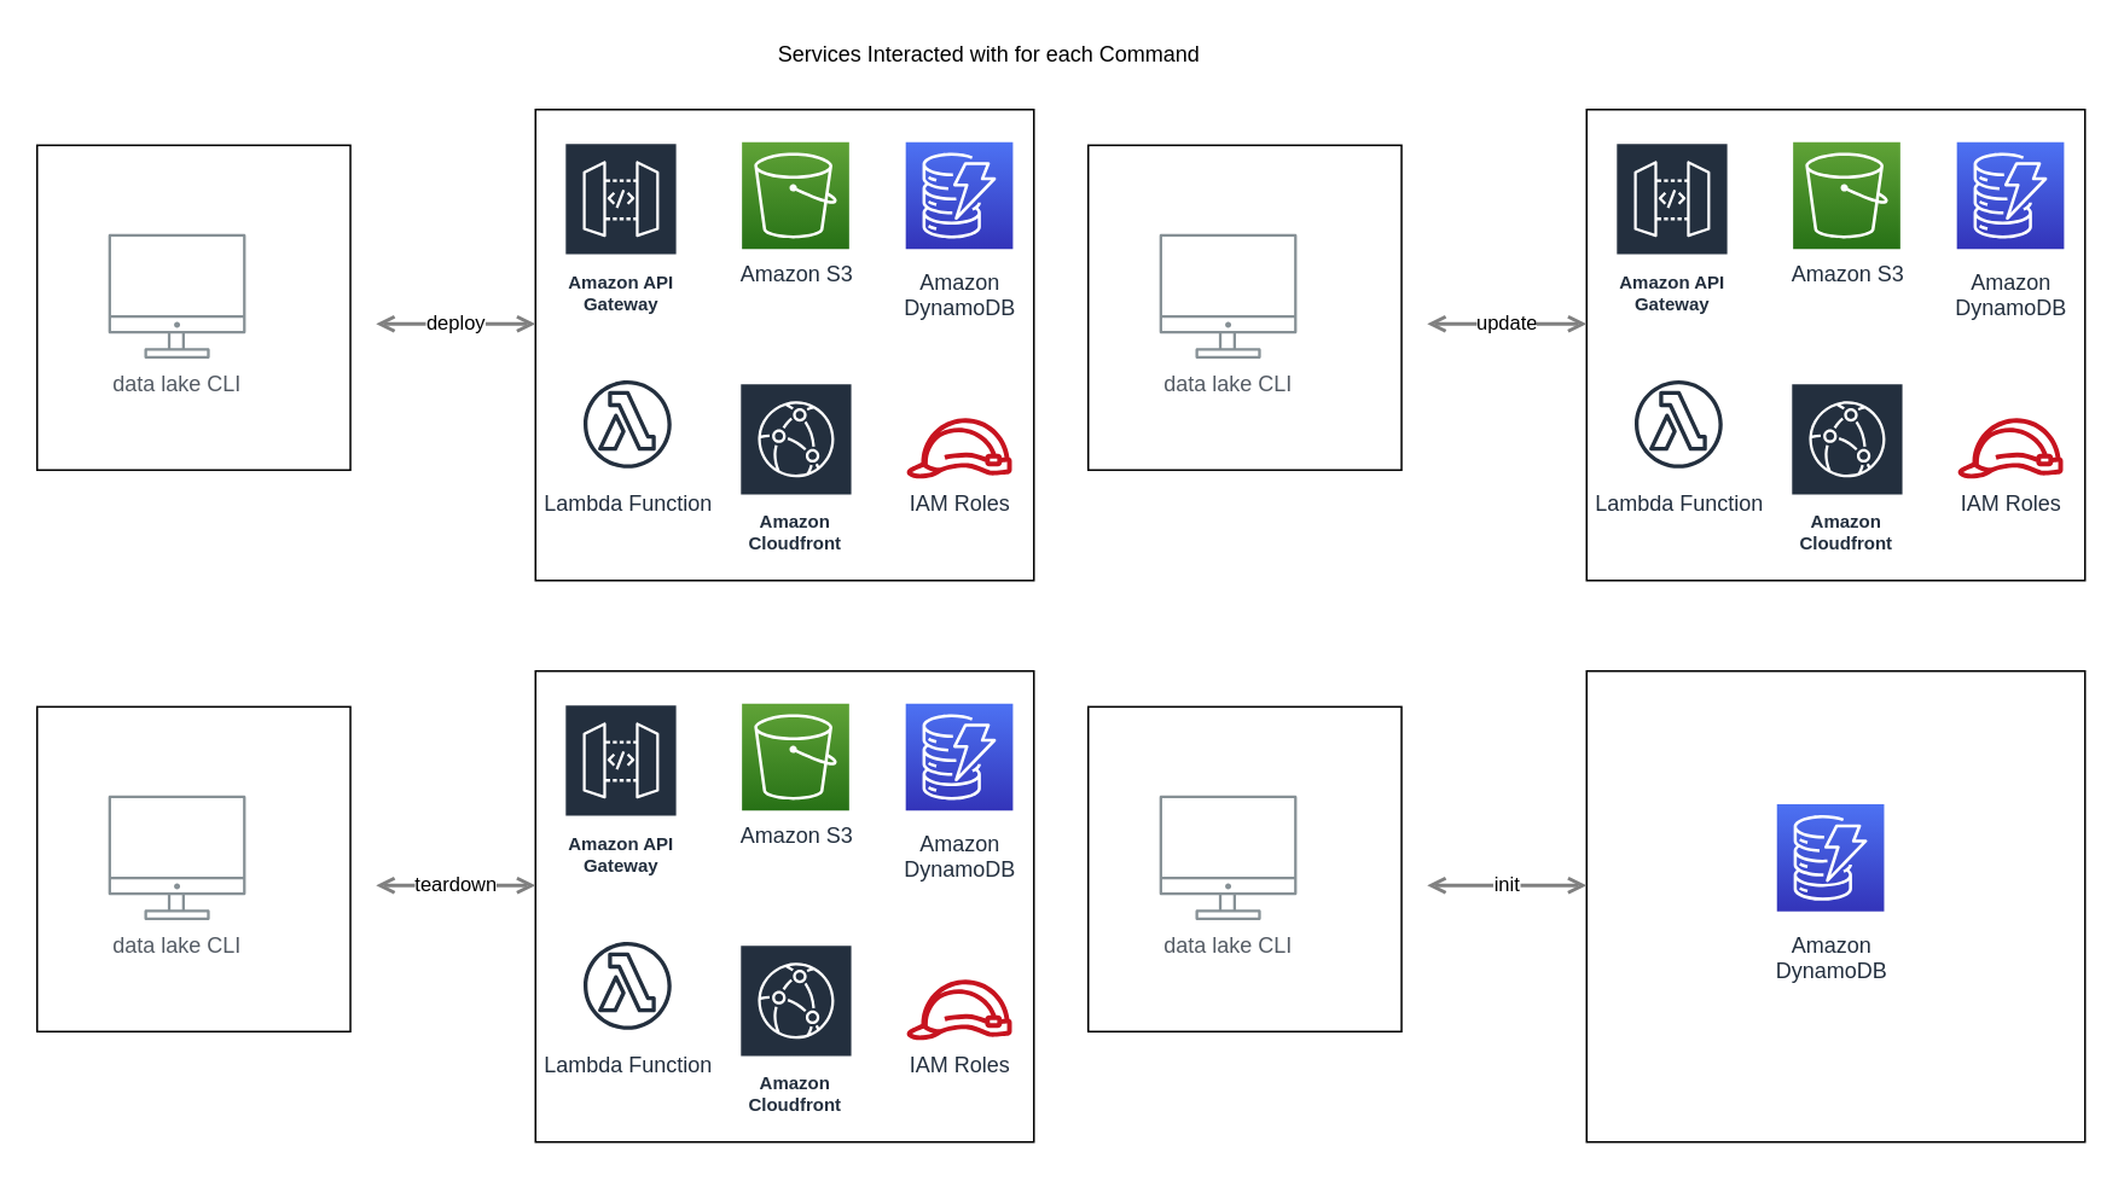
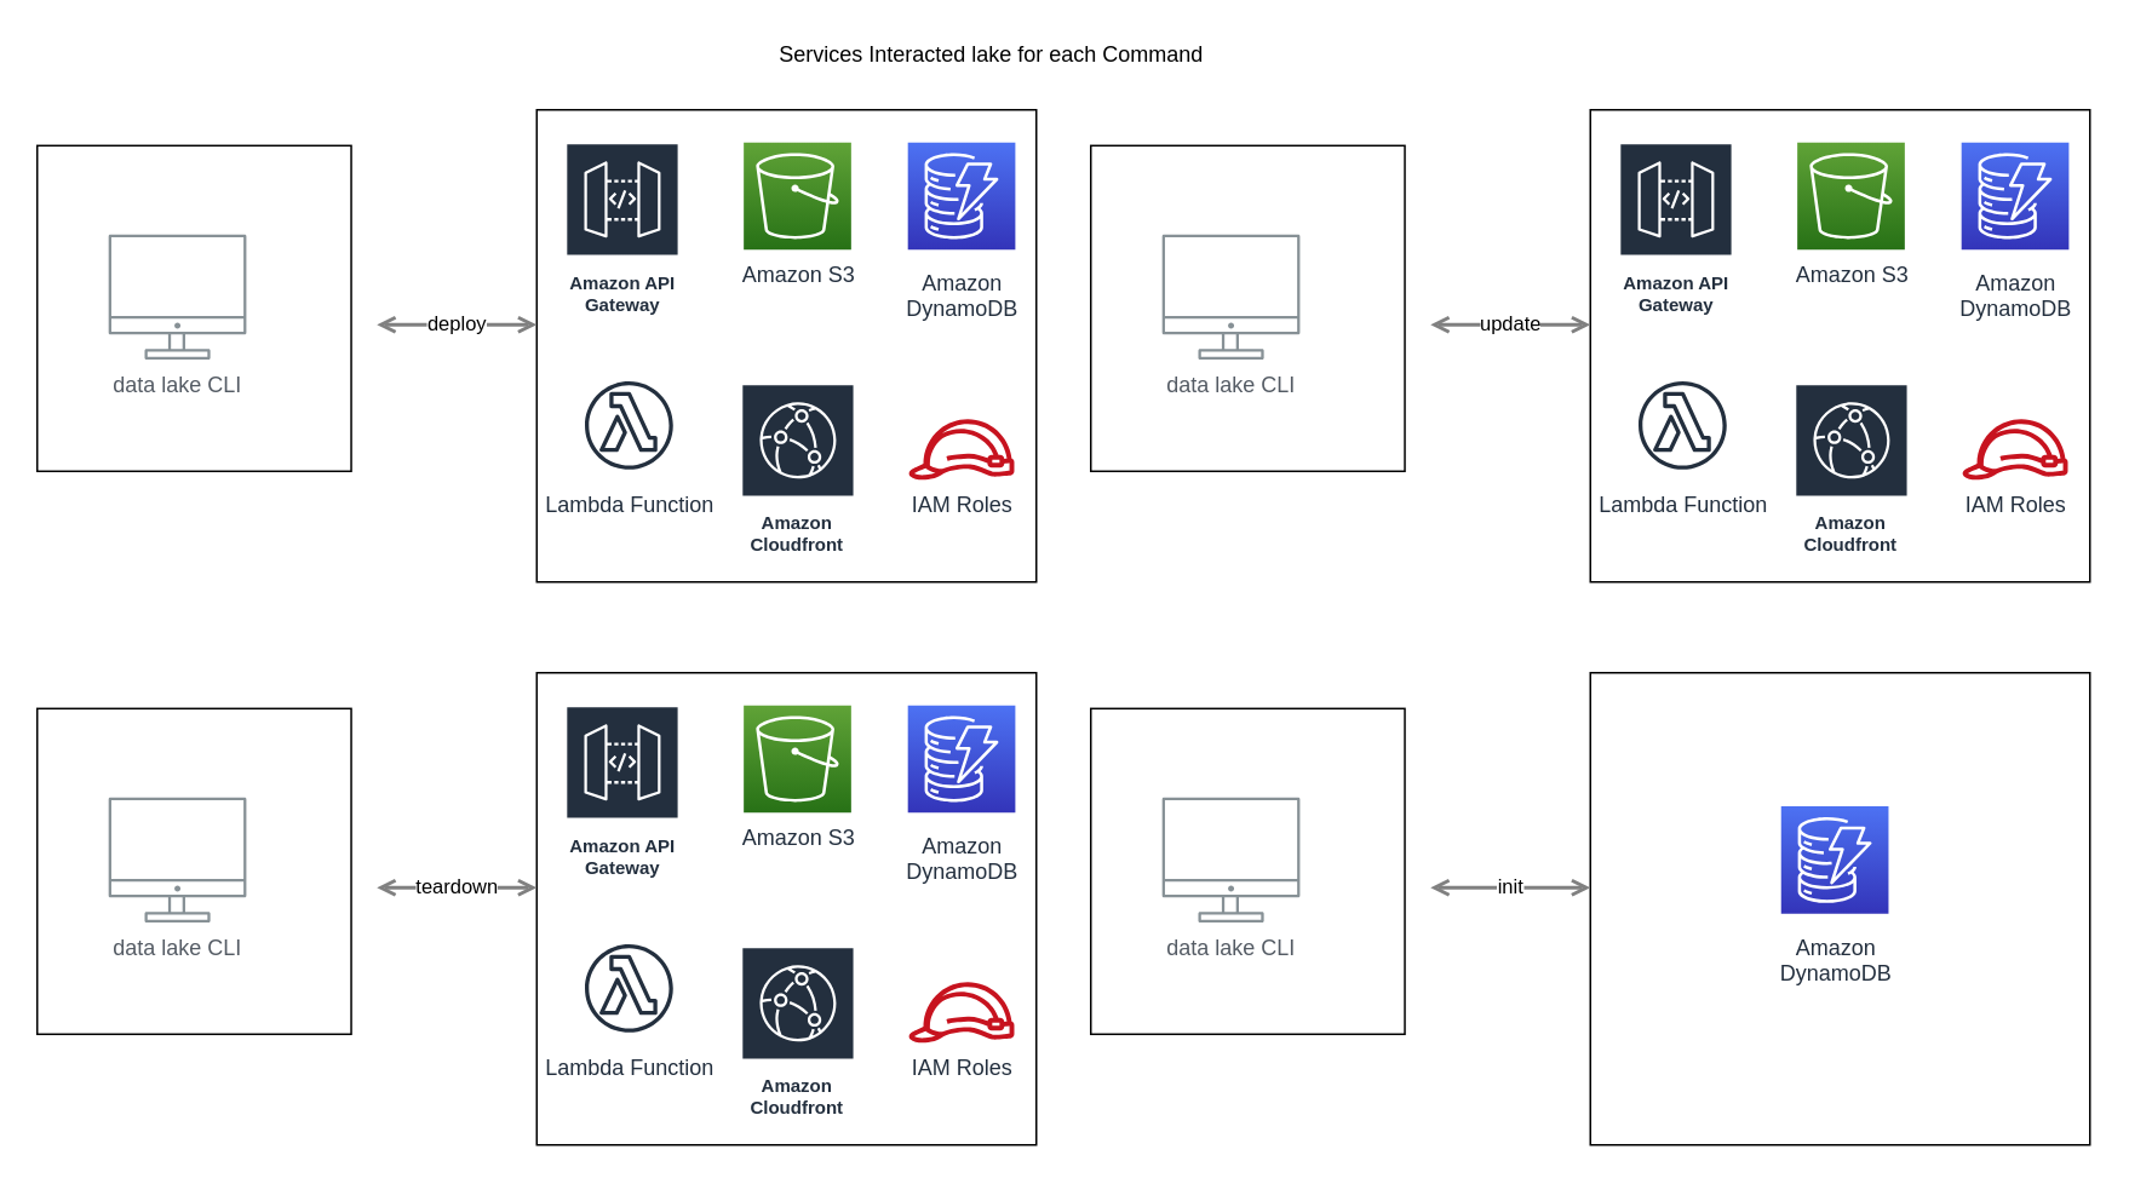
  <mxCell id="0" />
  <mxCell id="1" parent="0" />
  <mxCell id="2" value="" style="group" vertex="1" connectable="0" parent="1"><mxGeometry x="20" y="60" width="550" height="260" as="geometry" /></mxCell>
  <mxCell id="3" value="" style="rounded=0;whiteSpace=wrap;html=1;" vertex="1" parent="2"><mxGeometry x="275" width="275" height="260.0" as="geometry" /></mxCell>
  <mxCell id="4" value="" style="rounded=0;whiteSpace=wrap;html=1;" vertex="1" parent="2"><mxGeometry y="19.724" width="172.857" height="179.31" as="geometry" /></mxCell>
  <mxCell id="5" value="deploy" style="edgeStyle=orthogonalEdgeStyle;rounded=0;orthogonalLoop=1;jettySize=auto;html=1;startArrow=open;startFill=0;endArrow=open;endFill=0;strokeWidth=2;strokeColor=#808080;" parent="2" target="3" edge="1"><mxGeometry relative="1" as="geometry"><Array as="points"><mxPoint x="275" y="118.345" /><mxPoint x="275" y="118.345" /></Array><mxPoint x="187.0" y="118.345" as="sourcePoint" /></mxGeometry></mxCell>
  <mxCell id="6" value="data lake CLI" style="outlineConnect=0;gradientColor=none;fontColor=#545B64;strokeColor=none;fillColor=#879196;dashed=0;verticalLabelPosition=bottom;verticalAlign=top;align=center;html=1;fontSize=12;fontStyle=0;aspect=fixed;shape=mxgraph.aws4.illustration_desktop;pointerEvents=1;labelBackgroundColor=#ffffff;" parent="2" vertex="1"><mxGeometry x="39.286" y="68.586" width="75.824" height="69" as="geometry" /></mxCell>
  <mxCell id="7" value="Amazon S3" style="outlineConnect=0;fontColor=#232F3E;gradientColor=#60A337;gradientDirection=north;fillColor=#277116;strokeColor=#ffffff;dashed=0;verticalLabelPosition=bottom;verticalAlign=top;align=center;html=1;fontSize=12;fontStyle=0;aspect=fixed;shape=mxgraph.aws4.resourceIcon;resIcon=mxgraph.aws4.s3;labelBackgroundColor=#ffffff;" parent="2" vertex="1"><mxGeometry x="388.929" y="17.931" width="59.143" height="59.143" as="geometry" /></mxCell>
  <mxCell id="8" value="Amazon&lt;br&gt;DynamoDB&lt;br&gt;" style="outlineConnect=0;fontColor=#232F3E;gradientColor=#4D72F3;gradientDirection=north;fillColor=#3334B9;strokeColor=#ffffff;dashed=0;verticalLabelPosition=bottom;verticalAlign=top;align=center;html=1;fontSize=12;fontStyle=0;aspect=fixed;shape=mxgraph.aws4.resourceIcon;resIcon=mxgraph.aws4.dynamodb;labelBackgroundColor=#ffffff;spacingTop=5;" parent="2" vertex="1"><mxGeometry x="479.286" y="17.931" width="59.143" height="59.143" as="geometry" /></mxCell>
  <mxCell id="9" value="IAM Roles" style="outlineConnect=0;fontColor=#232F3E;gradientColor=none;fillColor=#C7131F;strokeColor=none;dashed=0;verticalLabelPosition=bottom;verticalAlign=top;align=center;html=1;fontSize=12;fontStyle=0;aspect=fixed;pointerEvents=1;shape=mxgraph.aws4.role;labelBackgroundColor=#ffffff;" parent="2" vertex="1"><mxGeometry x="479.286" y="170.345" width="59.143" height="33.363" as="geometry" /></mxCell>
  <mxCell id="10" value="Amazon API Gateway" style="outlineConnect=0;fontColor=#232F3E;gradientColor=none;strokeColor=#ffffff;fillColor=#232F3E;dashed=0;verticalLabelPosition=middle;verticalAlign=bottom;align=center;html=1;whiteSpace=wrap;fontSize=10;fontStyle=1;spacing=3;shape=mxgraph.aws4.productIcon;prIcon=mxgraph.aws4.api_gateway;" vertex="1" parent="2"><mxGeometry x="290.714" y="17.931" width="62.857" height="98.621" as="geometry" /></mxCell>
  <mxCell id="11" value="Lambda Function" style="outlineConnect=0;fontColor=#232F3E;gradientColor=none;strokeColor=#232F3E;fillColor=#ffffff;dashed=0;verticalLabelPosition=bottom;verticalAlign=top;align=center;html=1;fontSize=12;fontStyle=0;aspect=fixed;shape=mxgraph.aws4.resourceIcon;resIcon=mxgraph.aws4.lambda_function;" vertex="1" parent="2"><mxGeometry x="295.429" y="143.448" width="60.659" height="60.659" as="geometry" /></mxCell>
  <mxCell id="12" value="Amazon Cloudfront" style="outlineConnect=0;fontColor=#232F3E;gradientColor=none;strokeColor=#ffffff;fillColor=#232F3E;dashed=0;verticalLabelPosition=middle;verticalAlign=bottom;align=center;html=1;whiteSpace=wrap;fontSize=10;fontStyle=1;spacing=3;shape=mxgraph.aws4.productIcon;prIcon=mxgraph.aws4.cloudfront;" vertex="1" parent="2"><mxGeometry x="387.357" y="150.621" width="62.857" height="98.621" as="geometry" /></mxCell>
- <mxCell id="13" value="Services Interacted with for each Command" style="text;html=1;align=center;verticalAlign=middle;resizable=0;points=[];autosize=1;strokeColor=none;" vertex="1" parent="1"><mxGeometry x="420" y="20" width="250" height="20" as="geometry" /></mxCell>
+ <mxCell id="13" value="Services Interacted lake for each Command" style="text;html=1;align=center;verticalAlign=middle;resizable=0;points=[];autosize=1;strokeColor=none;" vertex="1" parent="1"><mxGeometry x="420" y="20" width="250" height="20" as="geometry" /></mxCell>
  <mxCell id="14" value="" style="group" vertex="1" connectable="0" parent="1"><mxGeometry x="20" y="370" width="550" height="260" as="geometry" /></mxCell>
  <mxCell id="15" value="" style="rounded=0;whiteSpace=wrap;html=1;" vertex="1" parent="14"><mxGeometry x="275" width="275" height="260.0" as="geometry" /></mxCell>
  <mxCell id="16" value="" style="rounded=0;whiteSpace=wrap;html=1;" vertex="1" parent="14"><mxGeometry y="19.724" width="172.857" height="179.31" as="geometry" /></mxCell>
  <mxCell id="17" value="teardown" style="edgeStyle=orthogonalEdgeStyle;rounded=0;orthogonalLoop=1;jettySize=auto;html=1;startArrow=open;startFill=0;endArrow=open;endFill=0;strokeWidth=2;strokeColor=#808080;" edge="1" parent="14" target="15"><mxGeometry relative="1" as="geometry"><Array as="points"><mxPoint x="275" y="118.345" /><mxPoint x="275" y="118.345" /></Array><mxPoint x="187.0" y="118.345" as="sourcePoint" /></mxGeometry></mxCell>
  <mxCell id="18" value="data lake CLI" style="outlineConnect=0;gradientColor=none;fontColor=#545B64;strokeColor=none;fillColor=#879196;dashed=0;verticalLabelPosition=bottom;verticalAlign=top;align=center;html=1;fontSize=12;fontStyle=0;aspect=fixed;shape=mxgraph.aws4.illustration_desktop;pointerEvents=1;labelBackgroundColor=#ffffff;" vertex="1" parent="14"><mxGeometry x="39.286" y="68.586" width="75.824" height="69" as="geometry" /></mxCell>
  <mxCell id="19" value="Amazon S3" style="outlineConnect=0;fontColor=#232F3E;gradientColor=#60A337;gradientDirection=north;fillColor=#277116;strokeColor=#ffffff;dashed=0;verticalLabelPosition=bottom;verticalAlign=top;align=center;html=1;fontSize=12;fontStyle=0;aspect=fixed;shape=mxgraph.aws4.resourceIcon;resIcon=mxgraph.aws4.s3;labelBackgroundColor=#ffffff;" vertex="1" parent="14"><mxGeometry x="388.929" y="17.931" width="59.143" height="59.143" as="geometry" /></mxCell>
  <mxCell id="20" value="Amazon&lt;br&gt;DynamoDB&lt;br&gt;" style="outlineConnect=0;fontColor=#232F3E;gradientColor=#4D72F3;gradientDirection=north;fillColor=#3334B9;strokeColor=#ffffff;dashed=0;verticalLabelPosition=bottom;verticalAlign=top;align=center;html=1;fontSize=12;fontStyle=0;aspect=fixed;shape=mxgraph.aws4.resourceIcon;resIcon=mxgraph.aws4.dynamodb;labelBackgroundColor=#ffffff;spacingTop=5;" vertex="1" parent="14"><mxGeometry x="479.286" y="17.931" width="59.143" height="59.143" as="geometry" /></mxCell>
  <mxCell id="21" value="IAM Roles" style="outlineConnect=0;fontColor=#232F3E;gradientColor=none;fillColor=#C7131F;strokeColor=none;dashed=0;verticalLabelPosition=bottom;verticalAlign=top;align=center;html=1;fontSize=12;fontStyle=0;aspect=fixed;pointerEvents=1;shape=mxgraph.aws4.role;labelBackgroundColor=#ffffff;" vertex="1" parent="14"><mxGeometry x="479.286" y="170.345" width="59.143" height="33.363" as="geometry" /></mxCell>
  <mxCell id="22" value="Amazon API Gateway" style="outlineConnect=0;fontColor=#232F3E;gradientColor=none;strokeColor=#ffffff;fillColor=#232F3E;dashed=0;verticalLabelPosition=middle;verticalAlign=bottom;align=center;html=1;whiteSpace=wrap;fontSize=10;fontStyle=1;spacing=3;shape=mxgraph.aws4.productIcon;prIcon=mxgraph.aws4.api_gateway;" vertex="1" parent="14"><mxGeometry x="290.714" y="17.931" width="62.857" height="98.621" as="geometry" /></mxCell>
  <mxCell id="23" value="Lambda Function" style="outlineConnect=0;fontColor=#232F3E;gradientColor=none;strokeColor=#232F3E;fillColor=#ffffff;dashed=0;verticalLabelPosition=bottom;verticalAlign=top;align=center;html=1;fontSize=12;fontStyle=0;aspect=fixed;shape=mxgraph.aws4.resourceIcon;resIcon=mxgraph.aws4.lambda_function;" vertex="1" parent="14"><mxGeometry x="295.429" y="143.448" width="60.659" height="60.659" as="geometry" /></mxCell>
  <mxCell id="24" value="Amazon Cloudfront" style="outlineConnect=0;fontColor=#232F3E;gradientColor=none;strokeColor=#ffffff;fillColor=#232F3E;dashed=0;verticalLabelPosition=middle;verticalAlign=bottom;align=center;html=1;whiteSpace=wrap;fontSize=10;fontStyle=1;spacing=3;shape=mxgraph.aws4.productIcon;prIcon=mxgraph.aws4.cloudfront;" vertex="1" parent="14"><mxGeometry x="387.357" y="150.621" width="62.857" height="98.621" as="geometry" /></mxCell>
  <mxCell id="25" value="" style="group" vertex="1" connectable="0" parent="1"><mxGeometry x="600" y="60" width="550" height="260" as="geometry" /></mxCell>
  <mxCell id="26" value="" style="rounded=0;whiteSpace=wrap;html=1;" vertex="1" parent="25"><mxGeometry x="275" width="275" height="260.0" as="geometry" /></mxCell>
  <mxCell id="27" value="" style="rounded=0;whiteSpace=wrap;html=1;" vertex="1" parent="25"><mxGeometry y="19.724" width="172.857" height="179.31" as="geometry" /></mxCell>
  <mxCell id="28" value="update" style="edgeStyle=orthogonalEdgeStyle;rounded=0;orthogonalLoop=1;jettySize=auto;html=1;startArrow=open;startFill=0;endArrow=open;endFill=0;strokeWidth=2;strokeColor=#808080;" edge="1" parent="25" target="26"><mxGeometry relative="1" as="geometry"><Array as="points"><mxPoint x="275" y="118.345" /><mxPoint x="275" y="118.345" /></Array><mxPoint x="187.0" y="118.345" as="sourcePoint" /></mxGeometry></mxCell>
  <mxCell id="29" value="data lake CLI" style="outlineConnect=0;gradientColor=none;fontColor=#545B64;strokeColor=none;fillColor=#879196;dashed=0;verticalLabelPosition=bottom;verticalAlign=top;align=center;html=1;fontSize=12;fontStyle=0;aspect=fixed;shape=mxgraph.aws4.illustration_desktop;pointerEvents=1;labelBackgroundColor=#ffffff;" vertex="1" parent="25"><mxGeometry x="39.286" y="68.586" width="75.824" height="69" as="geometry" /></mxCell>
  <mxCell id="30" value="Amazon S3" style="outlineConnect=0;fontColor=#232F3E;gradientColor=#60A337;gradientDirection=north;fillColor=#277116;strokeColor=#ffffff;dashed=0;verticalLabelPosition=bottom;verticalAlign=top;align=center;html=1;fontSize=12;fontStyle=0;aspect=fixed;shape=mxgraph.aws4.resourceIcon;resIcon=mxgraph.aws4.s3;labelBackgroundColor=#ffffff;" vertex="1" parent="25"><mxGeometry x="388.929" y="17.931" width="59.143" height="59.143" as="geometry" /></mxCell>
  <mxCell id="31" value="Amazon&lt;br&gt;DynamoDB&lt;br&gt;" style="outlineConnect=0;fontColor=#232F3E;gradientColor=#4D72F3;gradientDirection=north;fillColor=#3334B9;strokeColor=#ffffff;dashed=0;verticalLabelPosition=bottom;verticalAlign=top;align=center;html=1;fontSize=12;fontStyle=0;aspect=fixed;shape=mxgraph.aws4.resourceIcon;resIcon=mxgraph.aws4.dynamodb;labelBackgroundColor=#ffffff;spacingTop=5;" vertex="1" parent="25"><mxGeometry x="479.286" y="17.931" width="59.143" height="59.143" as="geometry" /></mxCell>
  <mxCell id="32" value="IAM Roles" style="outlineConnect=0;fontColor=#232F3E;gradientColor=none;fillColor=#C7131F;strokeColor=none;dashed=0;verticalLabelPosition=bottom;verticalAlign=top;align=center;html=1;fontSize=12;fontStyle=0;aspect=fixed;pointerEvents=1;shape=mxgraph.aws4.role;labelBackgroundColor=#ffffff;" vertex="1" parent="25"><mxGeometry x="479.286" y="170.345" width="59.143" height="33.363" as="geometry" /></mxCell>
  <mxCell id="33" value="Amazon API Gateway" style="outlineConnect=0;fontColor=#232F3E;gradientColor=none;strokeColor=#ffffff;fillColor=#232F3E;dashed=0;verticalLabelPosition=middle;verticalAlign=bottom;align=center;html=1;whiteSpace=wrap;fontSize=10;fontStyle=1;spacing=3;shape=mxgraph.aws4.productIcon;prIcon=mxgraph.aws4.api_gateway;" vertex="1" parent="25"><mxGeometry x="290.714" y="17.931" width="62.857" height="98.621" as="geometry" /></mxCell>
  <mxCell id="34" value="Lambda Function" style="outlineConnect=0;fontColor=#232F3E;gradientColor=none;strokeColor=#232F3E;fillColor=#ffffff;dashed=0;verticalLabelPosition=bottom;verticalAlign=top;align=center;html=1;fontSize=12;fontStyle=0;aspect=fixed;shape=mxgraph.aws4.resourceIcon;resIcon=mxgraph.aws4.lambda_function;" vertex="1" parent="25"><mxGeometry x="295.429" y="143.448" width="60.659" height="60.659" as="geometry" /></mxCell>
  <mxCell id="35" value="Amazon Cloudfront" style="outlineConnect=0;fontColor=#232F3E;gradientColor=none;strokeColor=#ffffff;fillColor=#232F3E;dashed=0;verticalLabelPosition=middle;verticalAlign=bottom;align=center;html=1;whiteSpace=wrap;fontSize=10;fontStyle=1;spacing=3;shape=mxgraph.aws4.productIcon;prIcon=mxgraph.aws4.cloudfront;" vertex="1" parent="25"><mxGeometry x="387.357" y="150.621" width="62.857" height="98.621" as="geometry" /></mxCell>
  <mxCell id="36" value="" style="group" vertex="1" connectable="0" parent="1"><mxGeometry x="600" y="370" width="550" height="260" as="geometry" /></mxCell>
  <mxCell id="37" value="" style="rounded=0;whiteSpace=wrap;html=1;" vertex="1" parent="36"><mxGeometry x="275" width="275" height="260.0" as="geometry" /></mxCell>
  <mxCell id="38" value="" style="rounded=0;whiteSpace=wrap;html=1;" vertex="1" parent="36"><mxGeometry y="19.724" width="172.857" height="179.31" as="geometry" /></mxCell>
  <mxCell id="39" value="init" style="edgeStyle=orthogonalEdgeStyle;rounded=0;orthogonalLoop=1;jettySize=auto;html=1;startArrow=open;startFill=0;endArrow=open;endFill=0;strokeWidth=2;strokeColor=#808080;" edge="1" parent="36" target="37"><mxGeometry relative="1" as="geometry"><Array as="points"><mxPoint x="275" y="118.345" /><mxPoint x="275" y="118.345" /></Array><mxPoint x="187.0" y="118.345" as="sourcePoint" /></mxGeometry></mxCell>
  <mxCell id="40" value="data lake CLI" style="outlineConnect=0;gradientColor=none;fontColor=#545B64;strokeColor=none;fillColor=#879196;dashed=0;verticalLabelPosition=bottom;verticalAlign=top;align=center;html=1;fontSize=12;fontStyle=0;aspect=fixed;shape=mxgraph.aws4.illustration_desktop;pointerEvents=1;labelBackgroundColor=#ffffff;" vertex="1" parent="36"><mxGeometry x="39.286" y="68.586" width="75.824" height="69" as="geometry" /></mxCell>
  <mxCell id="41" value="Amazon&lt;br&gt;DynamoDB&lt;br&gt;" style="outlineConnect=0;fontColor=#232F3E;gradientColor=#4D72F3;gradientDirection=north;fillColor=#3334B9;strokeColor=#ffffff;dashed=0;verticalLabelPosition=bottom;verticalAlign=top;align=center;html=1;fontSize=12;fontStyle=0;aspect=fixed;shape=mxgraph.aws4.resourceIcon;resIcon=mxgraph.aws4.dynamodb;labelBackgroundColor=#ffffff;spacingTop=5;" vertex="1" parent="36"><mxGeometry x="379.996" y="73.511" width="59.143" height="59.143" as="geometry" /></mxCell>
